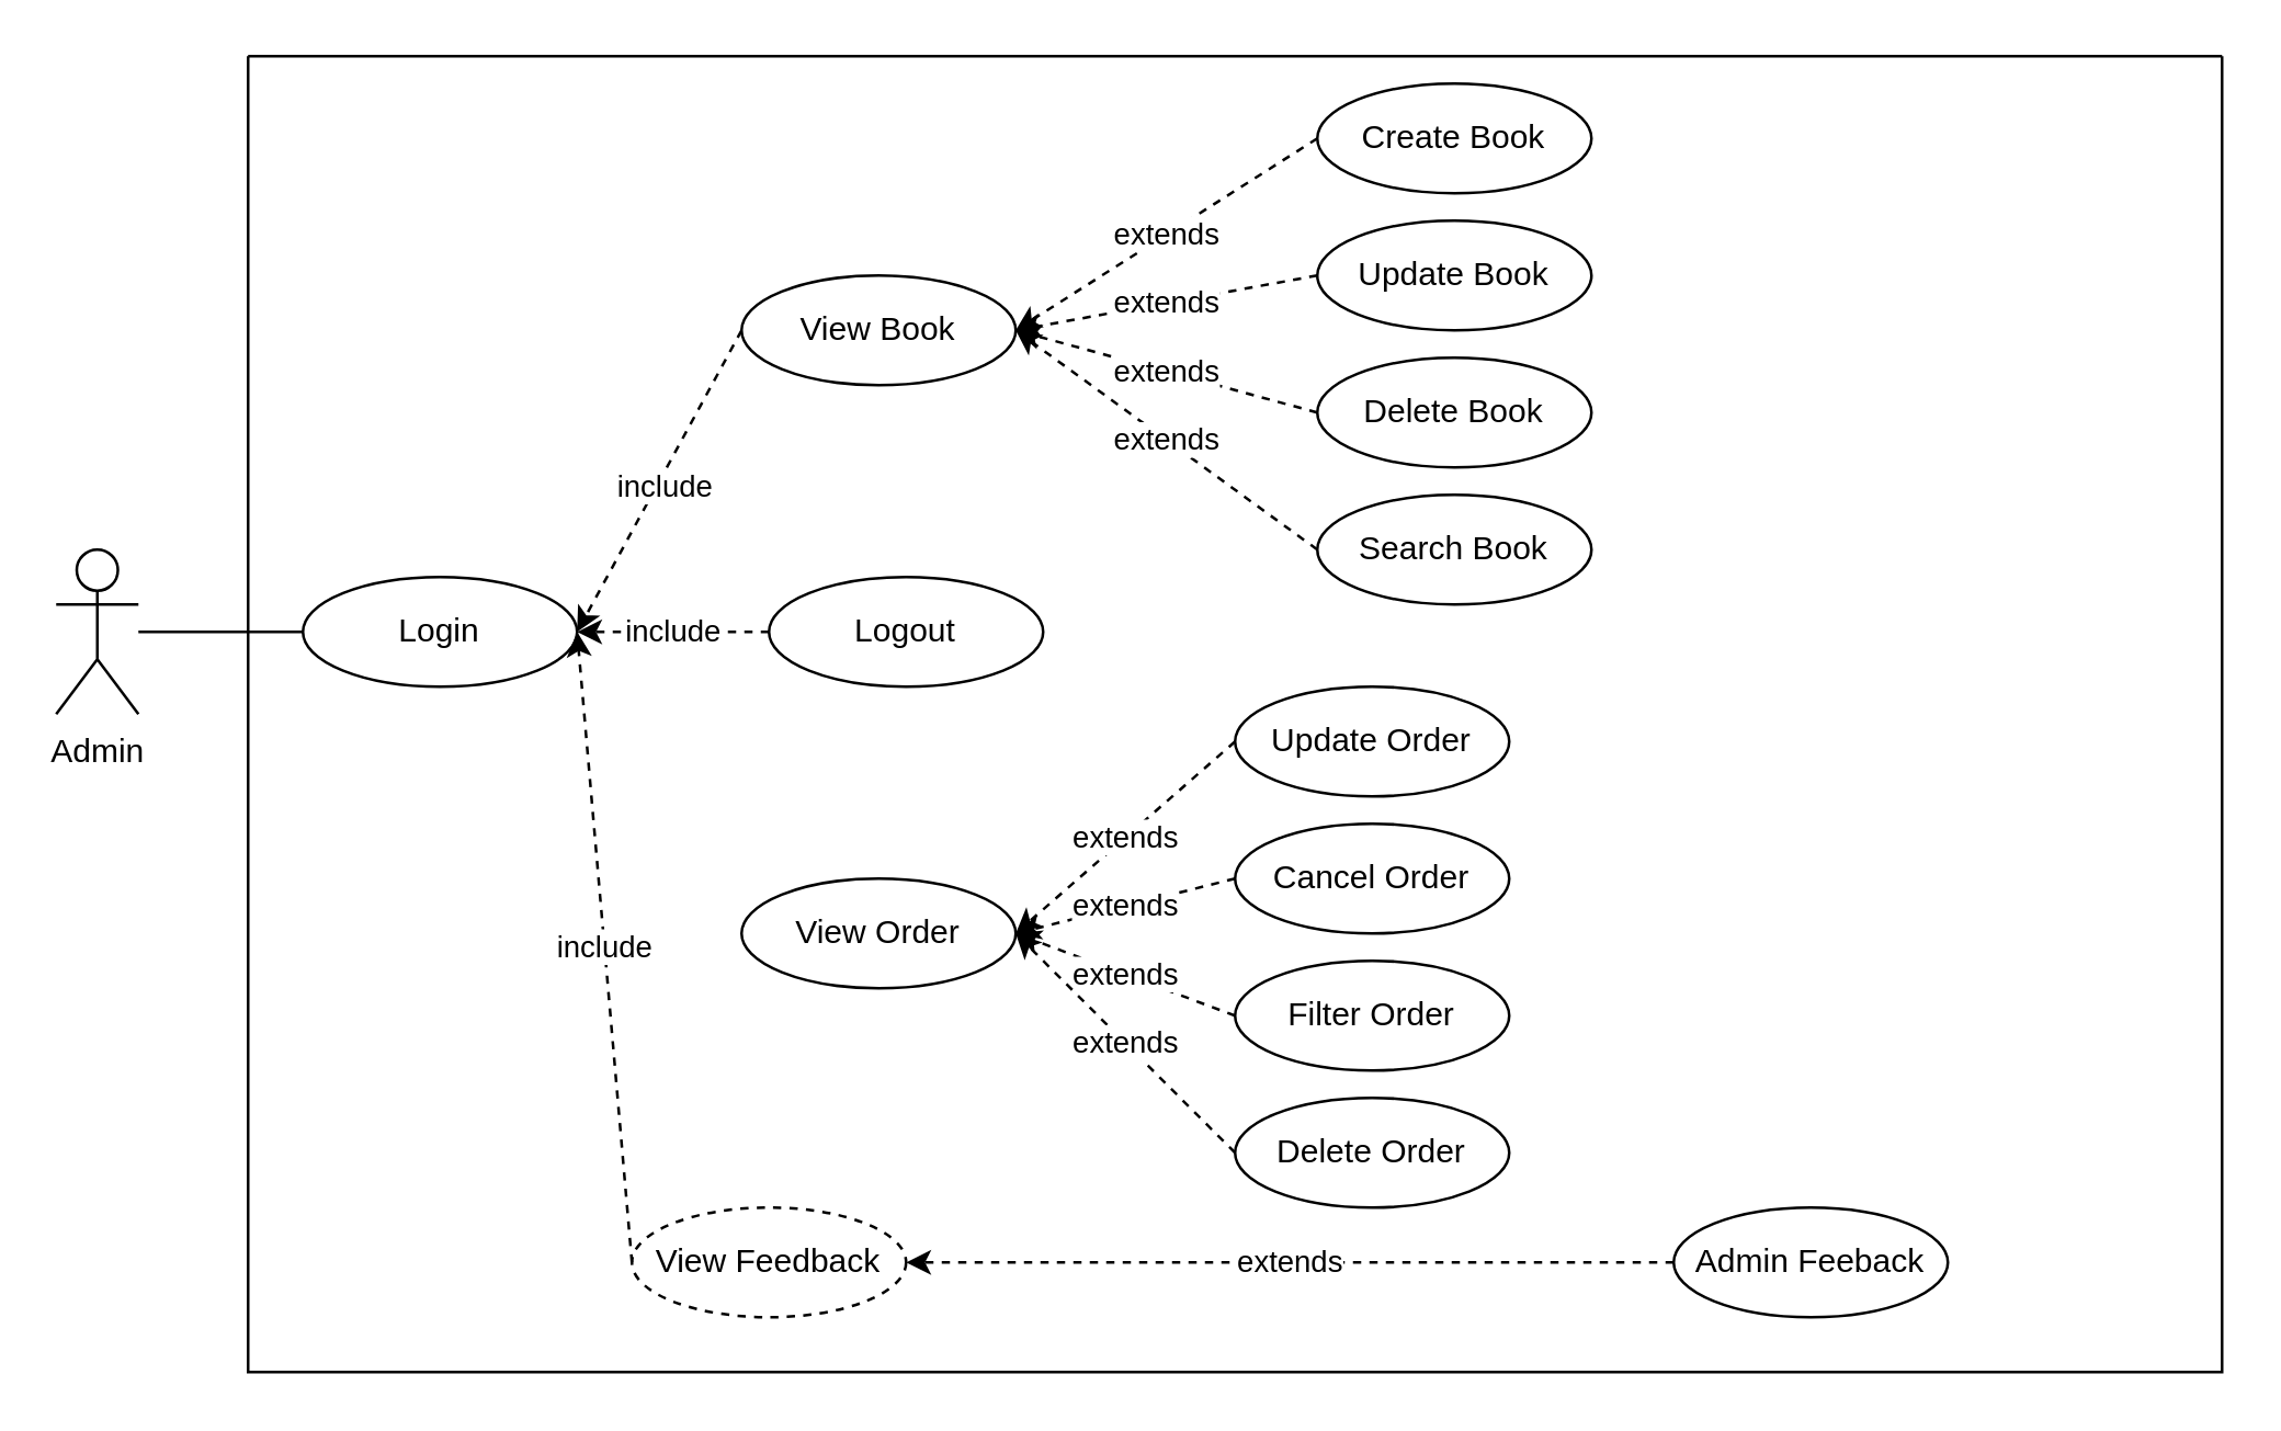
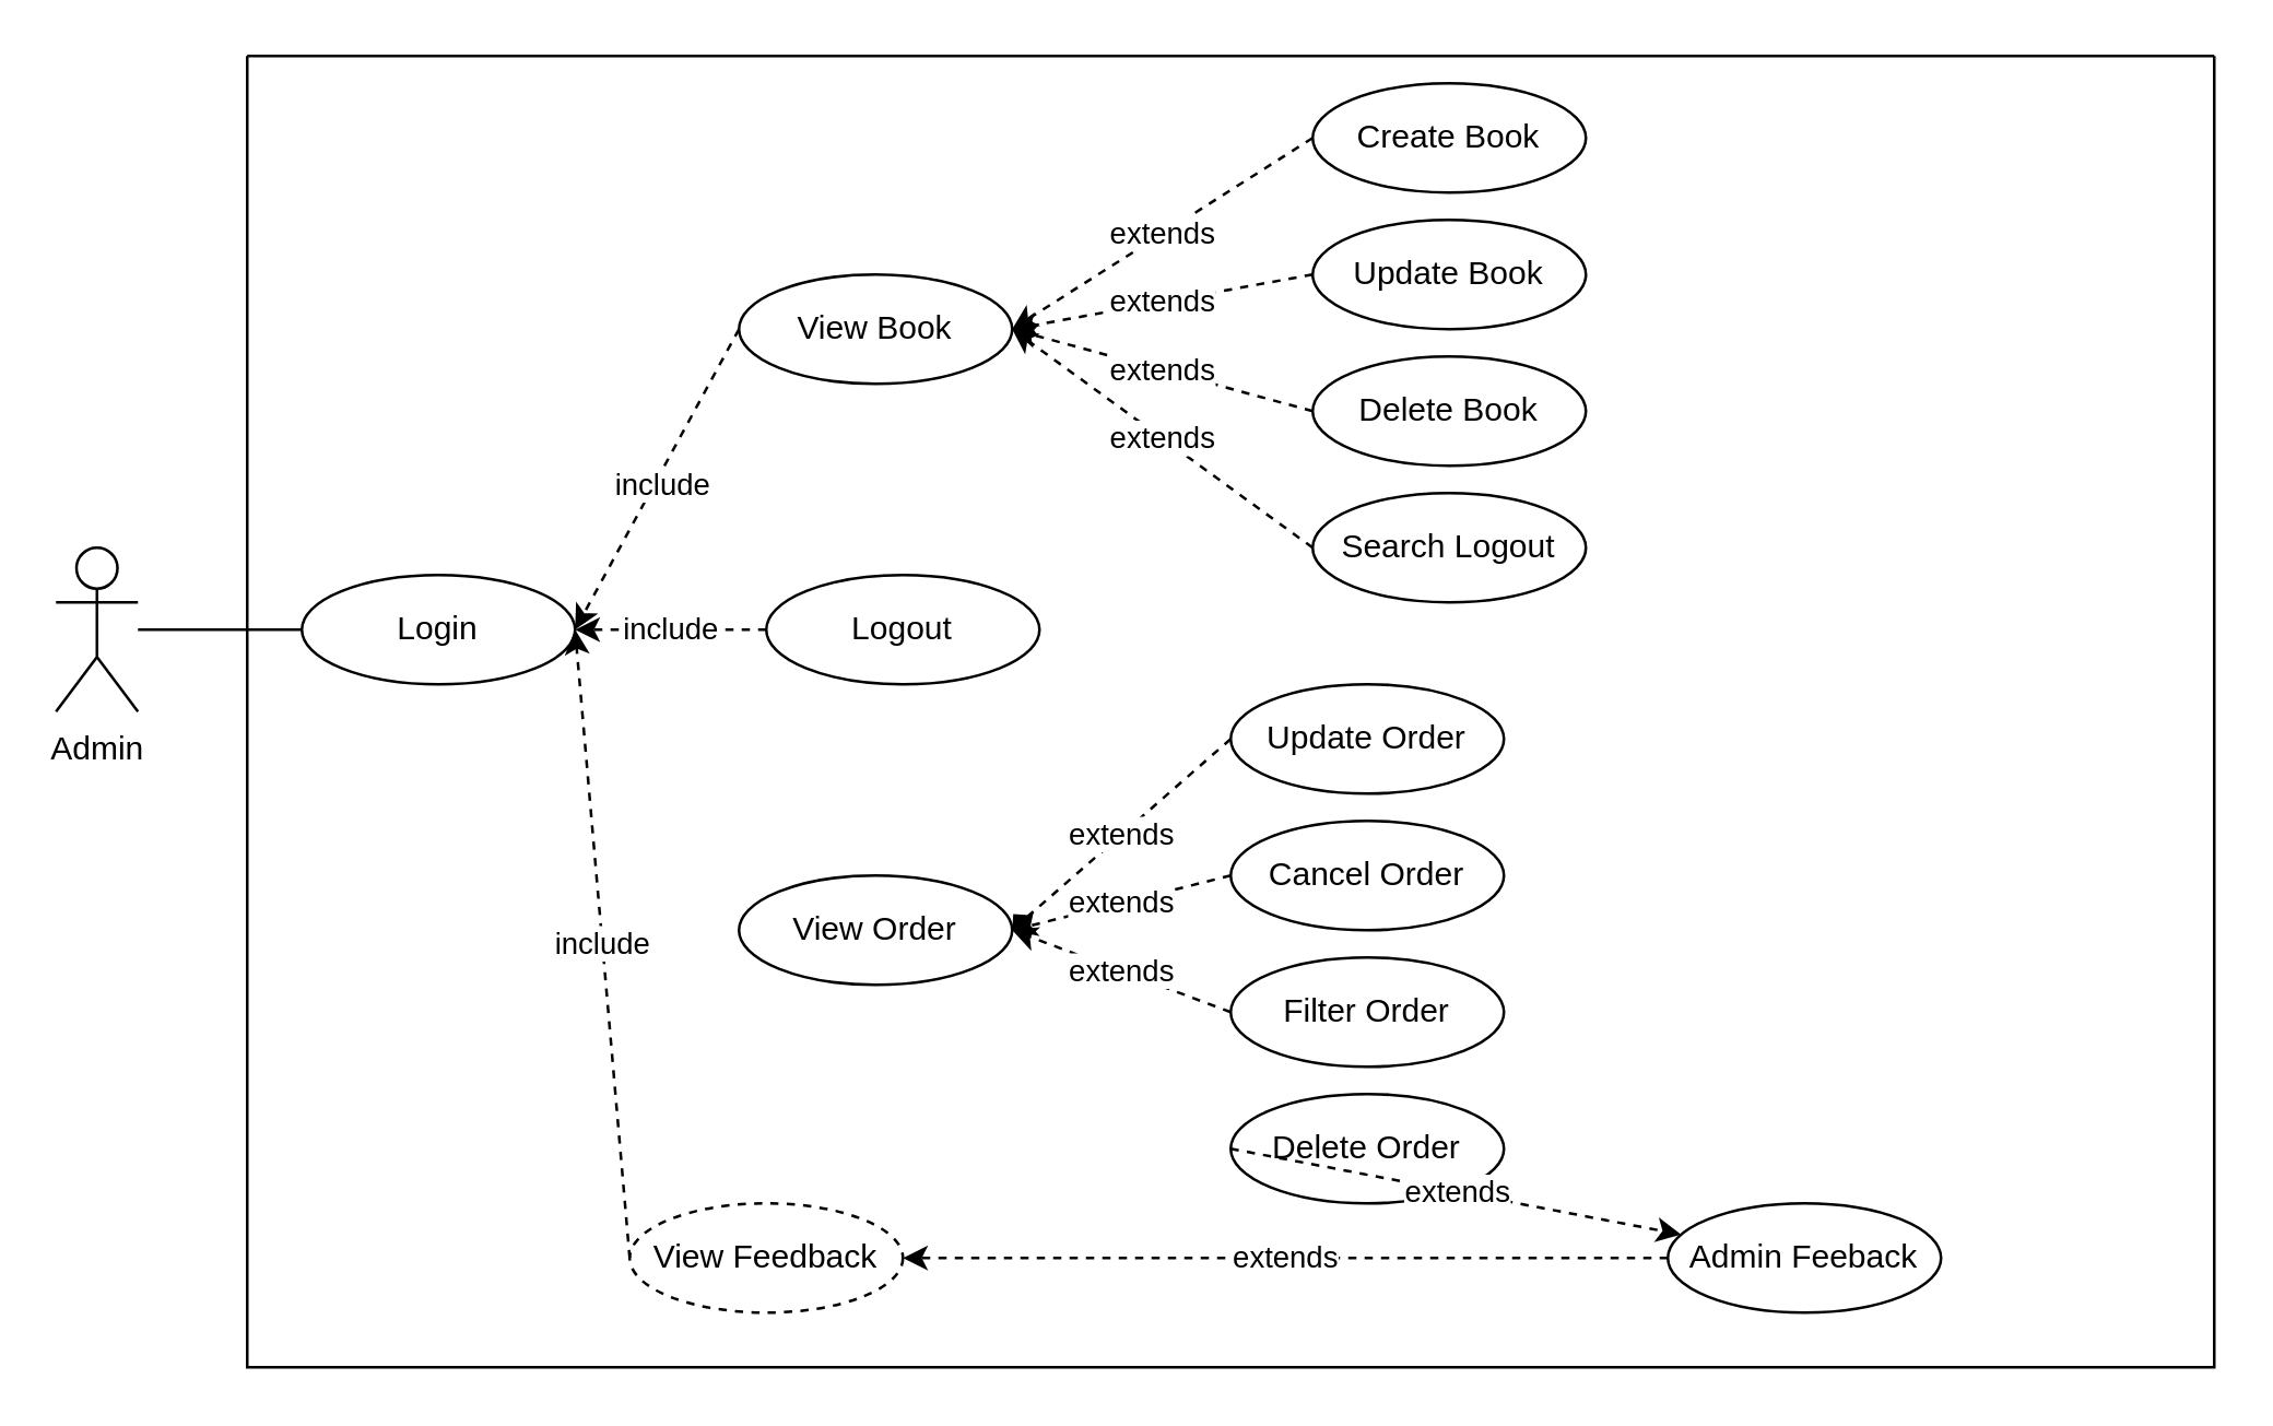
  <mxCell id="0" />
  <mxCell id="1" parent="0" />
  <mxCell id="2" value="" style="swimlane;startSize=0;verticalAlign=middle;horizontal=1;" vertex="1" parent="1"><mxGeometry x="90" y="20" width="720" height="480" as="geometry" /></mxCell>
  <mxCell id="3" value="Login" style="ellipse;whiteSpace=wrap;html=1;align=center;" vertex="1" parent="2"><mxGeometry x="20" y="190" width="100" height="40" as="geometry" /></mxCell>
  <mxCell id="4" value="include" style="edgeStyle=orthogonalEdgeStyle;rounded=0;orthogonalLoop=1;jettySize=auto;html=1;exitX=0;exitY=0.5;exitDx=0;exitDy=0;dashed=1;" edge="1" parent="2" source="5" target="3"><mxGeometry relative="1" as="geometry" /></mxCell>
  <mxCell id="5" value="Logout" style="ellipse;whiteSpace=wrap;html=1;align=center;" vertex="1" parent="2"><mxGeometry x="190" y="190" width="100" height="40" as="geometry" /></mxCell>
  <mxCell id="6" value="View Book" style="ellipse;whiteSpace=wrap;html=1;align=center;" vertex="1" parent="2"><mxGeometry x="180" y="80" width="100" height="40" as="geometry" /></mxCell>
  <mxCell id="7" value="View Feedback" style="ellipse;whiteSpace=wrap;html=1;align=center;dashed=1;" vertex="1" parent="2"><mxGeometry x="140" y="420" width="100" height="40" as="geometry" /></mxCell>
  <mxCell id="8" value="View Order" style="ellipse;whiteSpace=wrap;html=1;align=center;" vertex="1" parent="2"><mxGeometry x="180" y="300" width="100" height="40" as="geometry" /></mxCell>
  <mxCell id="9" value="include" style="endArrow=classic;html=1;rounded=0;entryX=1;entryY=0.5;entryDx=0;entryDy=0;exitX=0;exitY=0.5;exitDx=0;exitDy=0;dashed=1;verticalAlign=middle;" edge="1" parent="2" source="6" target="3"><mxGeometry x="0.007" y="3" width="50" height="50" relative="1" as="geometry"><mxPoint x="300" y="260" as="sourcePoint" /><mxPoint x="350" y="210" as="targetPoint" /><mxPoint as="offset" /></mxGeometry></mxCell>
  <mxCell id="10" value="include" style="endArrow=classic;html=1;rounded=0;exitX=0;exitY=0.5;exitDx=0;exitDy=0;entryX=1;entryY=0.5;entryDx=0;entryDy=0;dashed=1;" edge="1" parent="2" source="7" target="3"><mxGeometry width="50" height="50" relative="1" as="geometry"><mxPoint x="300" y="260" as="sourcePoint" /><mxPoint x="350" y="210" as="targetPoint" /></mxGeometry></mxCell>
  <mxCell id="11" value="Admin Feeback" style="ellipse;whiteSpace=wrap;html=1;align=center;" vertex="1" parent="2"><mxGeometry x="520" y="420" width="100" height="40" as="geometry" /></mxCell>
  <mxCell id="12" value="extends" style="endArrow=classic;html=1;rounded=0;exitX=0;exitY=0.5;exitDx=0;exitDy=0;entryX=1;entryY=0.5;entryDx=0;entryDy=0;dashed=1;" edge="1" parent="2" source="11" target="7"><mxGeometry width="50" height="50" relative="1" as="geometry"><mxPoint x="300" y="260" as="sourcePoint" /><mxPoint x="350" y="210" as="targetPoint" /></mxGeometry></mxCell>
  <mxCell id="13" value="Update Order" style="ellipse;whiteSpace=wrap;html=1;align=center;" vertex="1" parent="2"><mxGeometry x="360" y="230" width="100" height="40" as="geometry" /></mxCell>
  <mxCell id="14" value="Cancel Order" style="ellipse;whiteSpace=wrap;html=1;align=center;" vertex="1" parent="2"><mxGeometry x="360" y="280" width="100" height="40" as="geometry" /></mxCell>
  <mxCell id="15" value="Filter Order" style="ellipse;whiteSpace=wrap;html=1;align=center;" vertex="1" parent="2"><mxGeometry x="360" y="330" width="100" height="40" as="geometry" /></mxCell>
  <mxCell id="16" value="Delete Order" style="ellipse;whiteSpace=wrap;html=1;align=center;" vertex="1" parent="2"><mxGeometry x="360" y="380" width="100" height="40" as="geometry" /></mxCell>
- <mxCell id="17" value="extends" style="endArrow=classic;html=1;rounded=0;exitX=0;exitY=0.5;exitDx=0;exitDy=0;entryX=1;entryY=0.5;entryDx=0;entryDy=0;dashed=1;" edge="1" parent="2" source="13" target="8"><mxGeometry width="50" height="50" relative="1" as="geometry"><mxPoint x="300" y="260" as="sourcePoint" /><mxPoint x="350" y="210" as="targetPoint" /></mxGeometry></mxCell>
+ <mxCell id="17" value="extends" style="endArrow=diamond;html=1;rounded=0;exitX=0;exitY=0.5;exitDx=0;exitDy=0;entryX=1;entryY=0.5;entryDx=0;entryDy=0;dashed=1;" edge="1" parent="2" source="13" target="8"><mxGeometry width="50" height="50" relative="1" as="geometry"><mxPoint x="300" y="260" as="sourcePoint" /><mxPoint x="350" y="210" as="targetPoint" /></mxGeometry></mxCell>
  <mxCell id="18" value="extends" style="endArrow=classic;html=1;rounded=0;exitX=0;exitY=0.5;exitDx=0;exitDy=0;entryX=1;entryY=0.5;entryDx=0;entryDy=0;dashed=1;" edge="1" parent="2" source="14" target="8"><mxGeometry width="50" height="50" relative="1" as="geometry"><mxPoint x="300" y="260" as="sourcePoint" /><mxPoint x="350" y="210" as="targetPoint" /></mxGeometry></mxCell>
  <mxCell id="19" value="extends" style="endArrow=classic;html=1;rounded=0;exitX=0;exitY=0.5;exitDx=0;exitDy=0;entryX=1;entryY=0.5;entryDx=0;entryDy=0;dashed=1;" edge="1" parent="2" source="15" target="8"><mxGeometry width="50" height="50" relative="1" as="geometry"><mxPoint x="300" y="260" as="sourcePoint" /><mxPoint x="350" y="210" as="targetPoint" /></mxGeometry></mxCell>
- <mxCell id="20" value="extends" style="endArrow=classic;html=1;rounded=0;exitX=0;exitY=0.5;exitDx=0;exitDy=0;entryX=1;entryY=0.5;entryDx=0;entryDy=0;dashed=1;" edge="1" parent="2" source="16" target="8"><mxGeometry width="50" height="50" relative="1" as="geometry"><mxPoint x="300" y="260" as="sourcePoint" /><mxPoint x="350" y="210" as="targetPoint" /></mxGeometry></mxCell>
+ <mxCell id="20" value="extends" style="endArrow=classic;html=1;rounded=0;exitX=0;exitY=0.5;exitDx=0;exitDy=0;dashed=1;" edge="1" parent="2" source="16" target="11"><mxGeometry width="50" height="50" relative="1" as="geometry"><mxPoint x="300" y="260" as="sourcePoint" /><mxPoint x="350" y="210" as="targetPoint" /></mxGeometry></mxCell>
  <mxCell id="21" value="Create Book" style="ellipse;whiteSpace=wrap;html=1;align=center;" vertex="1" parent="2"><mxGeometry x="390" y="10" width="100" height="40" as="geometry" /></mxCell>
  <mxCell id="22" value="Update Book" style="ellipse;whiteSpace=wrap;html=1;align=center;" vertex="1" parent="2"><mxGeometry x="390" y="60" width="100" height="40" as="geometry" /></mxCell>
  <mxCell id="23" value="Delete Book" style="ellipse;whiteSpace=wrap;html=1;align=center;" vertex="1" parent="2"><mxGeometry x="390" y="110" width="100" height="40" as="geometry" /></mxCell>
- <mxCell id="24" value="Search Book" style="ellipse;whiteSpace=wrap;html=1;align=center;" vertex="1" parent="2"><mxGeometry x="390" y="160" width="100" height="40" as="geometry" /></mxCell>
+ <mxCell id="24" value="Search Logout" style="ellipse;whiteSpace=wrap;html=1;align=center;" vertex="1" parent="2"><mxGeometry x="390" y="160" width="100" height="40" as="geometry" /></mxCell>
  <mxCell id="25" value="extends" style="endArrow=classic;html=1;rounded=0;exitX=0;exitY=0.5;exitDx=0;exitDy=0;entryX=1;entryY=0.5;entryDx=0;entryDy=0;dashed=1;" edge="1" parent="2" source="21" target="6"><mxGeometry width="50" height="50" relative="1" as="geometry"><mxPoint x="300" y="260" as="sourcePoint" /><mxPoint x="350" y="210" as="targetPoint" /></mxGeometry></mxCell>
  <mxCell id="26" value="&lt;span style=&quot;color: rgb(0, 0, 0); font-family: Helvetica; font-size: 11px; font-style: normal; font-variant-ligatures: normal; font-variant-caps: normal; font-weight: 400; letter-spacing: normal; orphans: 2; text-align: center; text-indent: 0px; text-transform: none; widows: 2; word-spacing: 0px; -webkit-text-stroke-width: 0px; background-color: rgb(255, 255, 255); text-decoration-thickness: initial; text-decoration-style: initial; text-decoration-color: initial; float: none; display: inline !important;&quot;&gt;extends&lt;/span&gt;" style="endArrow=classic;html=1;rounded=0;exitX=0;exitY=0.5;exitDx=0;exitDy=0;entryX=1;entryY=0.5;entryDx=0;entryDy=0;dashed=1;" edge="1" parent="2" source="22" target="6"><mxGeometry width="50" height="50" relative="1" as="geometry"><mxPoint x="300" y="260" as="sourcePoint" /><mxPoint x="350" y="210" as="targetPoint" /></mxGeometry></mxCell>
  <mxCell id="27" value="extends" style="endArrow=classic;html=1;rounded=0;exitX=0;exitY=0.5;exitDx=0;exitDy=0;entryX=1;entryY=0.5;entryDx=0;entryDy=0;dashed=1;" edge="1" parent="2" source="23" target="6"><mxGeometry width="50" height="50" relative="1" as="geometry"><mxPoint x="300" y="260" as="sourcePoint" /><mxPoint x="350" y="210" as="targetPoint" /></mxGeometry></mxCell>
  <mxCell id="28" value="extends" style="endArrow=classic;html=1;rounded=0;exitX=0;exitY=0.5;exitDx=0;exitDy=0;entryX=1;entryY=0.5;entryDx=0;entryDy=0;dashed=1;" edge="1" parent="2" source="24" target="6"><mxGeometry width="50" height="50" relative="1" as="geometry"><mxPoint x="300" y="260" as="sourcePoint" /><mxPoint x="350" y="210" as="targetPoint" /></mxGeometry></mxCell>
  <mxCell id="29" value="Admin" style="shape=umlActor;verticalLabelPosition=bottom;verticalAlign=top;html=1;" vertex="1" parent="1"><mxGeometry x="20" y="200" width="30" height="60" as="geometry" /></mxCell>
  <mxCell id="30" value="" style="endArrow=none;html=1;rounded=0;" edge="1" parent="1" source="29"><mxGeometry width="50" height="50" relative="1" as="geometry"><mxPoint x="390" y="280" as="sourcePoint" /><mxPoint x="110" y="230" as="targetPoint" /></mxGeometry></mxCell>
